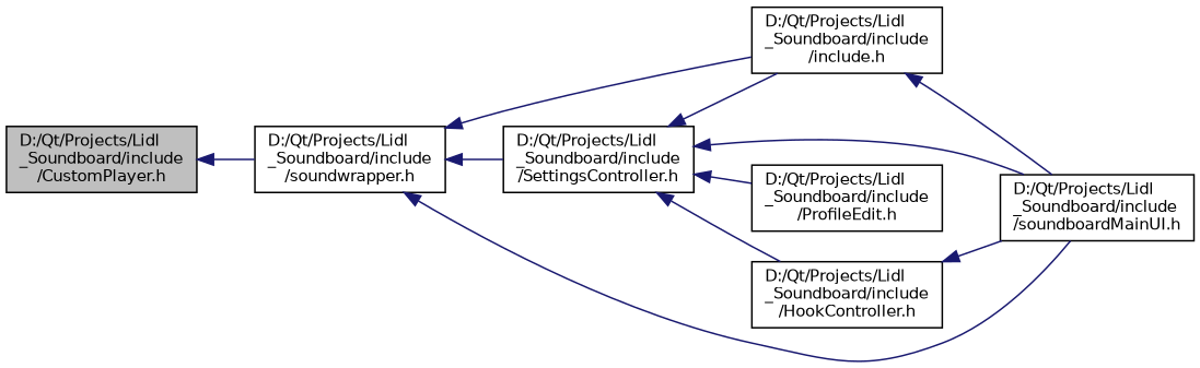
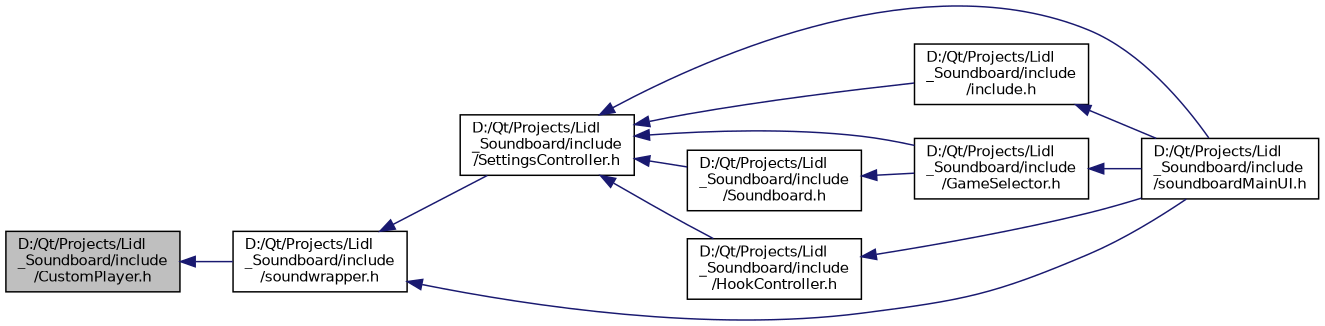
  digraph {
    rankdir=LR
    node [color=black fillcolor=white fontname=Helvetica fontsize=10 shape=record style=filled]
    edge [color=midnightblue dir=back fontname=Helvetica fontsize=10 labelfontname=Helvetica labelfontsize=10 style=solid]
    n1 [fillcolor=grey75 fontcolor=black height=0.2 label="D:/Qt/Projects/Lidl\l_Soundboard/include\l/CustomPlayer.h" width=0.4]
    n2 [height=0.2 label="D:/Qt/Projects/Lidl\l_Soundboard/include\l/soundwrapper.h" width=0.4]
    n3 [height=0.2 label="D:/Qt/Projects/Lidl\l_Soundboard/include\l/SettingsController.h" width=0.4]
    n4 [height=0.2 label="D:/Qt/Projects/Lidl\l_Soundboard/include\l/soundboardMainUI.h" width=0.4]
    n5 [height=0.2 label="D:/Qt/Projects/Lidl\l_Soundboard/include\l/include.h" width=0.4]
-   n7 [height=0.2 label="D:/Qt/Projects/Lidl\l_Soundboard/include\l/ProfileEdit.h" width=0.4]
+   n6 [height=0.2 label="D:/Qt/Projects/Lidl\l_Soundboard/include\l/GameSelector.h" width=0.4]
+   n7 [height=0.2 label="D:/Qt/Projects/Lidl\l_Soundboard/include\l/Soundboard.h" width=0.4]
    n8 [height=0.2 label="D:/Qt/Projects/Lidl\l_Soundboard/include\l/HookController.h" width=0.4]
    n1 -> n2
    n2 -> n3
    n2 -> n4
-   n2 -> n5
    n3 -> n4
    n3 -> n5
+   n3 -> n6
    n3 -> n7
    n3 -> n8
    n5 -> n4
+   n6 -> n4
+   n7 -> n6
    n8 -> n4
  }
